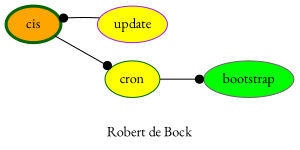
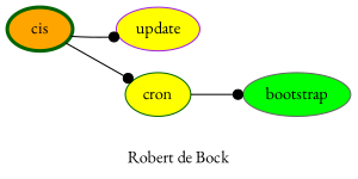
  digraph {
    fontname="EB Garamond"
    label="Robert de Bock"
    rankdir=LR
    node [color=darkgreen fillcolor=yellow fontname="EB Garamond" style=filled]
    edge [arrowhead=dot fontname="EB Garamond"]
    bootstrap [color=gray40 fillcolor=green]
    cron
    update [color=purple]
    cis [fillcolor=orange penwidth=3]
    cron -> bootstrap
    cis -> cron
-   update -> cis
+   cis -> update
  }
